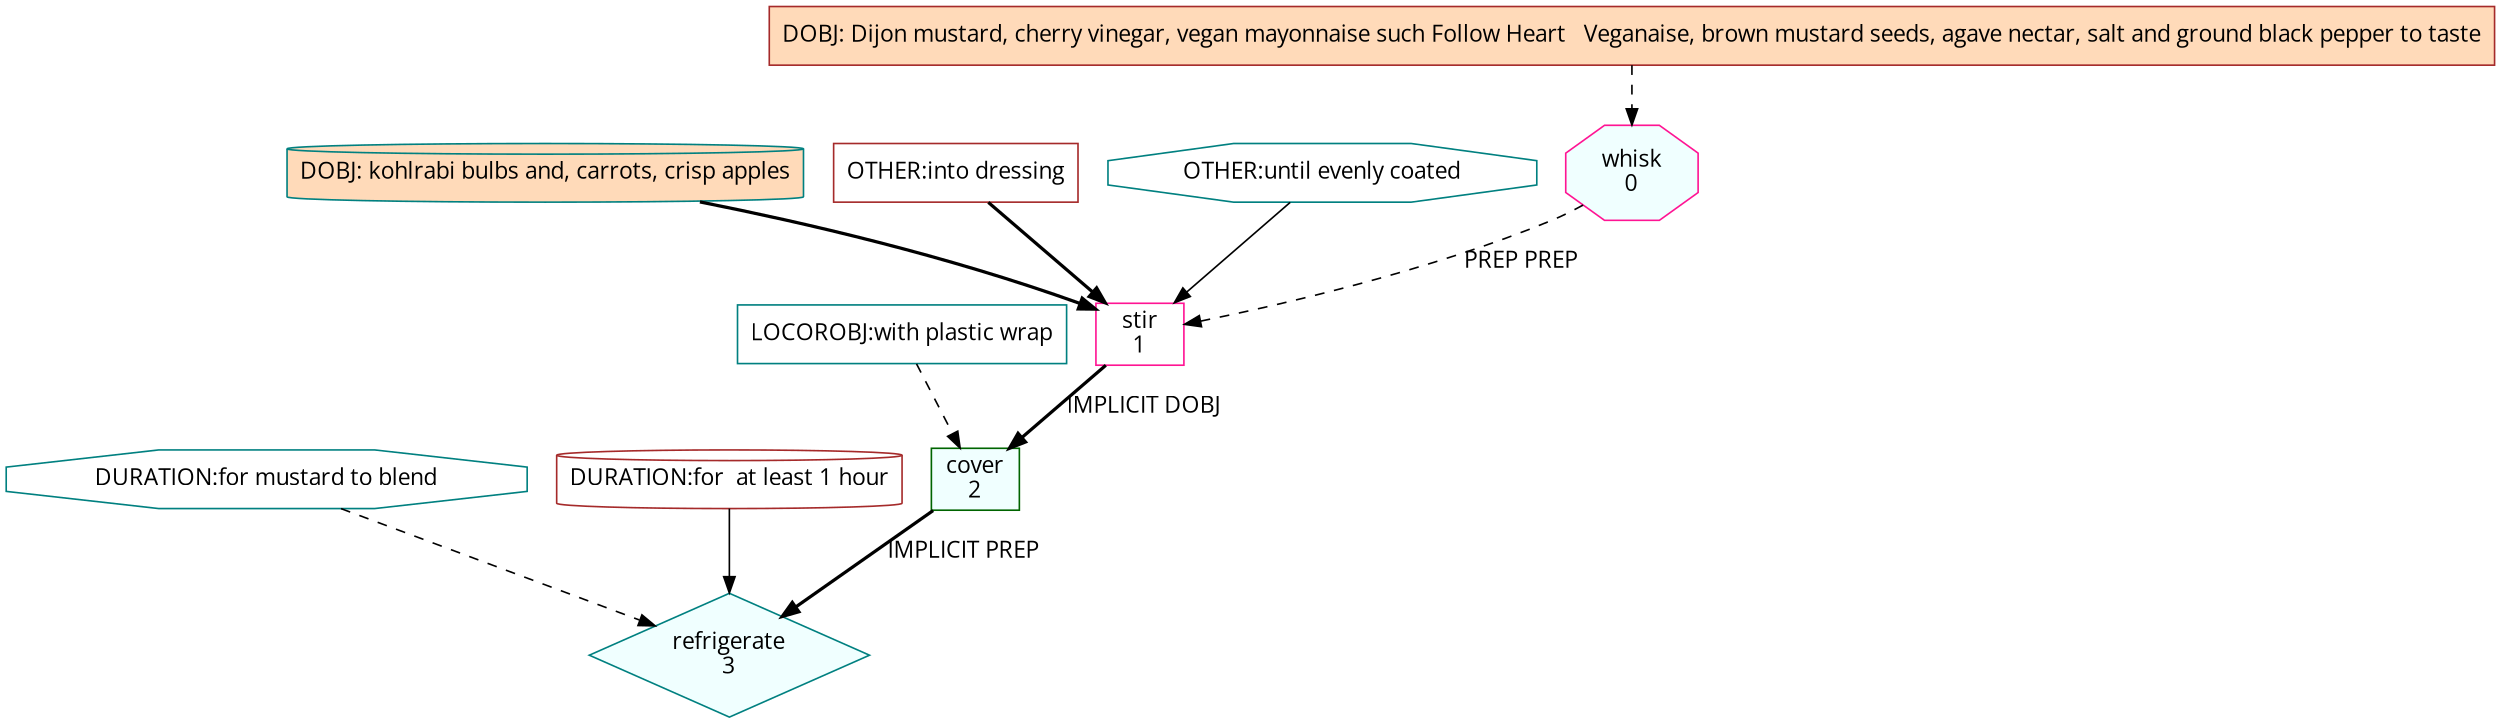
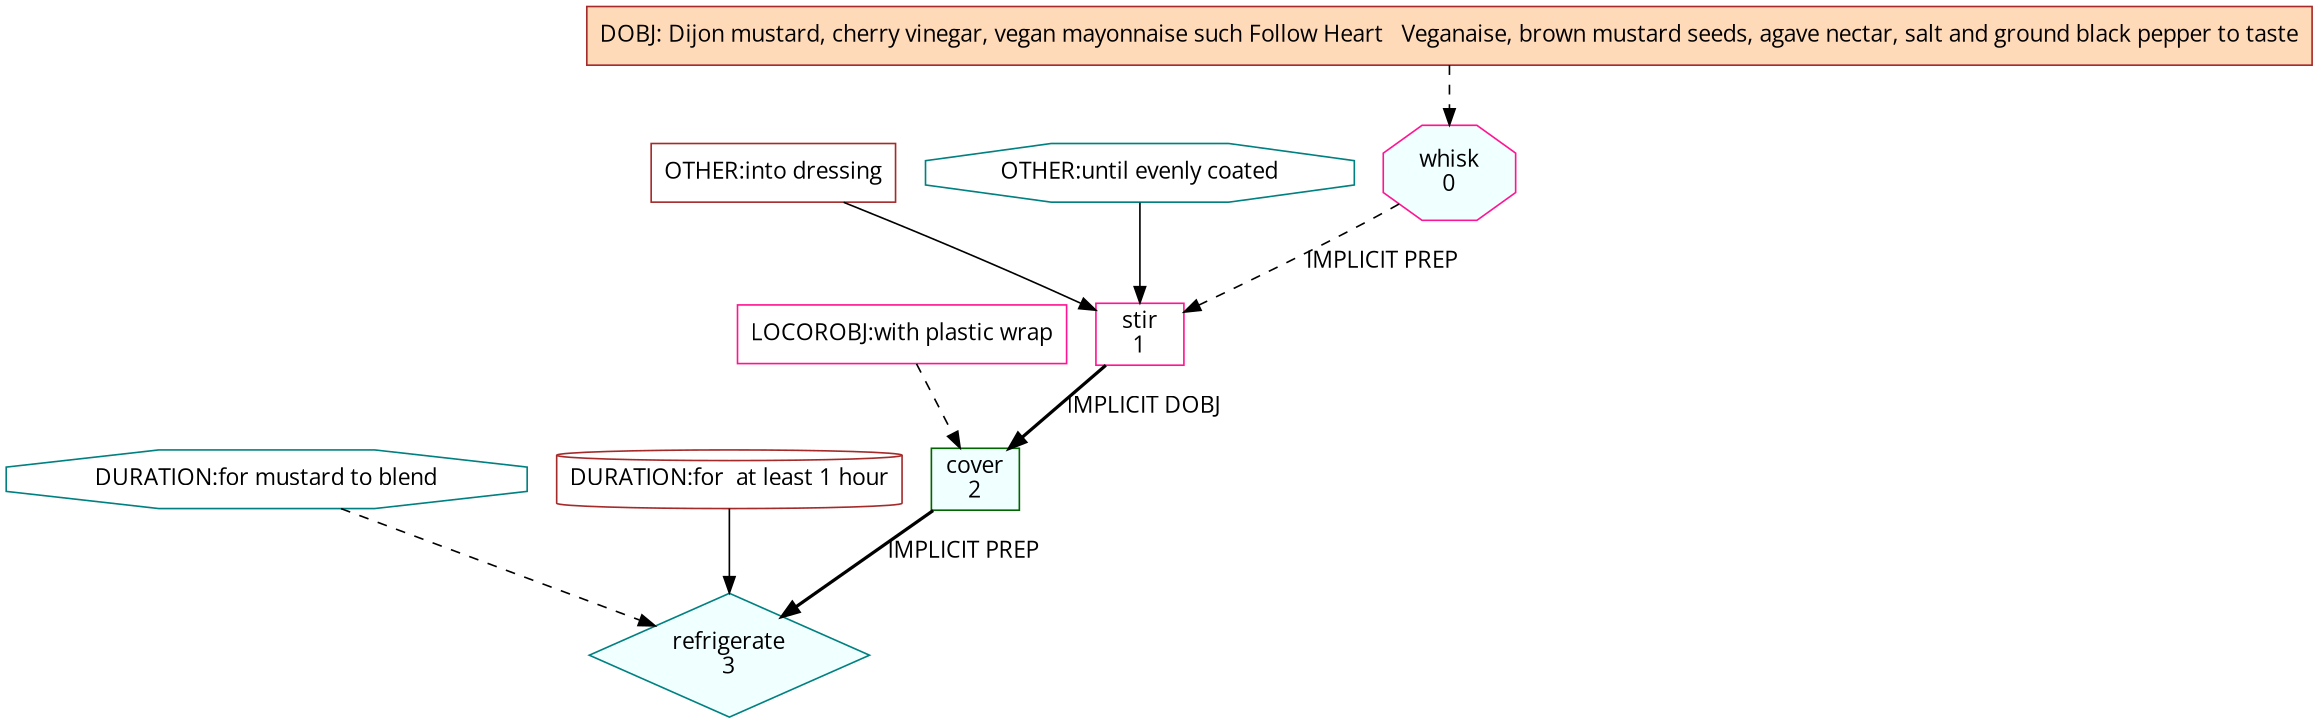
  digraph {
    fontname="Open Sans"
    node [color=teal fillcolor=white fontname="Open Sans" shape=box style=filled]
    edge [fontname="Open Sans" style=dashed]
    n1 [color=deeppink fillcolor=azure label="whisk\n0" shape=octagon]
    n2 [color=deeppink label="stir\n1"]
    n3 [color=darkgreen fillcolor=azure label="cover\n2"]
    n4 [fillcolor=azure label="refrigerate\n3" shape=diamond]
    n5 [color=brown fillcolor=peachpuff label="DOBJ: Dijon mustard, cherry vinegar, vegan mayonnaise such Follow Heart   Veganaise, brown mustard seeds, agave nectar, salt and ground black pepper to taste"]
-   n6 [fillcolor=peachpuff label="DOBJ: kohlrabi bulbs and, carrots, crisp apples" shape=cylinder]
    n7 [color=brown label="OTHER:into dressing"]
    n8 [label="OTHER:until evenly coated" shape=octagon]
-   n9 [label="LOCOROBJ:with plastic wrap"]
+   n9 [color=deeppink label="LOCOROBJ:with plastic wrap"]
    n10 [label="DURATION:for mustard to blend" shape=octagon]
    n11 [color=brown label="DURATION:for  at least 1 hour" shape=cylinder]
-   n1 -> n2 [label="PREP PREP"]
+   n1 -> n2 [label="IMPLICIT PREP"]
    n2 -> n3 [label="IMPLICIT DOBJ" style=bold]
    n3 -> n4 [label="IMPLICIT PREP" style=bold]
    n5 -> n1
-   n6 -> n2 [style=bold]
-   n7 -> n2 [style=bold]
+   n7 -> n2 [style=solid]
    n8 -> n2 [style=solid]
    n9 -> n3
    n10 -> n4
    n11 -> n4 [style=solid]
  }
